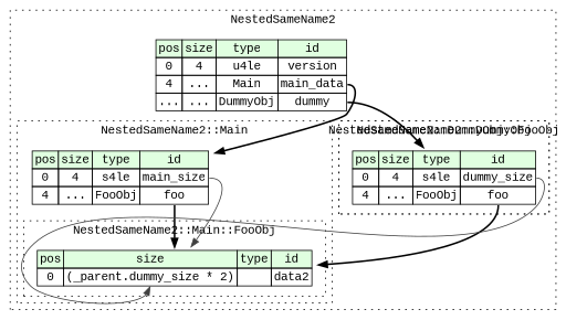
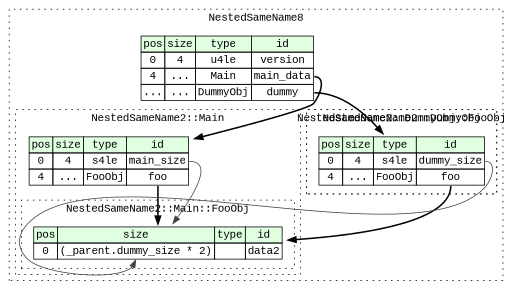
  digraph {
    rankdir=TB
    fontname="Liberation Mono"
    node [shape=plaintext fontname="Liberation Mono"]
    edge [style=bold tailport=foo_type fontname="Liberation Mono"]
    n1 [label=<<TABLE BORDER="0" CELLBORDER="1" CELLSPACING="0"> 					<TR><TD BGCOLOR="#E0FFE0">pos</TD><TD BGCOLOR="#E0FFE0">size</TD><TD BGCOLOR="#E0FFE0">type</TD><TD BGCOLOR="#E0FFE0">id</TD></TR> 					<TR><TD PORT="data2_pos">0</TD><TD PORT="data2_size">(_parent.dummy_size * 2)</TD><TD></TD><TD PORT="data2_type">data2</TD></TR> 				</TABLE>>]
    n2 [label=<<TABLE BORDER="0" CELLBORDER="1" CELLSPACING="0"> 				<TR><TD BGCOLOR="#E0FFE0">pos</TD><TD BGCOLOR="#E0FFE0">size</TD><TD BGCOLOR="#E0FFE0">type</TD><TD BGCOLOR="#E0FFE0">id</TD></TR> 				<TR><TD PORT="main_size_pos">0</TD><TD PORT="main_size_size">4</TD><TD>s4le</TD><TD PORT="main_size_type">main_size</TD></TR> 				<TR><TD PORT="foo_pos">4</TD><TD PORT="foo_size">...</TD><TD>FooObj</TD><TD PORT="foo_type">foo</TD></TR> 			</TABLE>>]
    n3 [label=<<TABLE BORDER="0" CELLBORDER="1" CELLSPACING="0"> 				<TR><TD BGCOLOR="#E0FFE0">pos</TD><TD BGCOLOR="#E0FFE0">size</TD><TD BGCOLOR="#E0FFE0">type</TD><TD BGCOLOR="#E0FFE0">id</TD></TR> 				<TR><TD PORT="dummy_size_pos">0</TD><TD PORT="dummy_size_size">4</TD><TD>s4le</TD><TD PORT="dummy_size_type">dummy_size</TD></TR> 				<TR><TD PORT="foo_pos">4</TD><TD PORT="foo_size">...</TD><TD>FooObj</TD><TD PORT="foo_type">foo</TD></TR> 			</TABLE>>]
    n4 [label=<<TABLE BORDER="0" CELLBORDER="1" CELLSPACING="0"> 			<TR><TD BGCOLOR="#E0FFE0">pos</TD><TD BGCOLOR="#E0FFE0">size</TD><TD BGCOLOR="#E0FFE0">type</TD><TD BGCOLOR="#E0FFE0">id</TD></TR> 			<TR><TD PORT="version_pos">0</TD><TD PORT="version_size">4</TD><TD>u4le</TD><TD PORT="version_type">version</TD></TR> 			<TR><TD PORT="main_data_pos">4</TD><TD PORT="main_data_size">...</TD><TD>Main</TD><TD PORT="main_data_type">main_data</TD></TR> 			<TR><TD PORT="dummy_pos">...</TD><TD PORT="dummy_size">...</TD><TD>DummyObj</TD><TD PORT="dummy_type">dummy</TD></TR> 		</TABLE>>]
    subgraph cluster_1 {
-     label=NestedSameName2
+     label=NestedSameName8
      style=dotted
      n4
      subgraph cluster_2 {
        label="NestedSameName2::Main"
        style=dotted
        n2
        subgraph cluster_3 {
          label="NestedSameName2::Main::FooObj"
          style=dotted
          n1
        }
      }
      subgraph cluster_4 {
        label="NestedSameName2::DummyObj"
        style=dotted
        n3
        subgraph cluster_5 {
          label="NestedSameName2::DummyObj::FooObj"
          style=dotted
        }
      }
    }
    n2 -> n1
    n2 -> n1 [color="#404040" headport=data1_size tailport=main_size_type style=""]
    n3 -> n1
    n3 -> n1 [color="#404040" headport=data2_size tailport=dummy_size_type style=""]
    n4 -> n2 [tailport=main_data_type]
    n4 -> n3 [tailport=dummy_type]
  }
